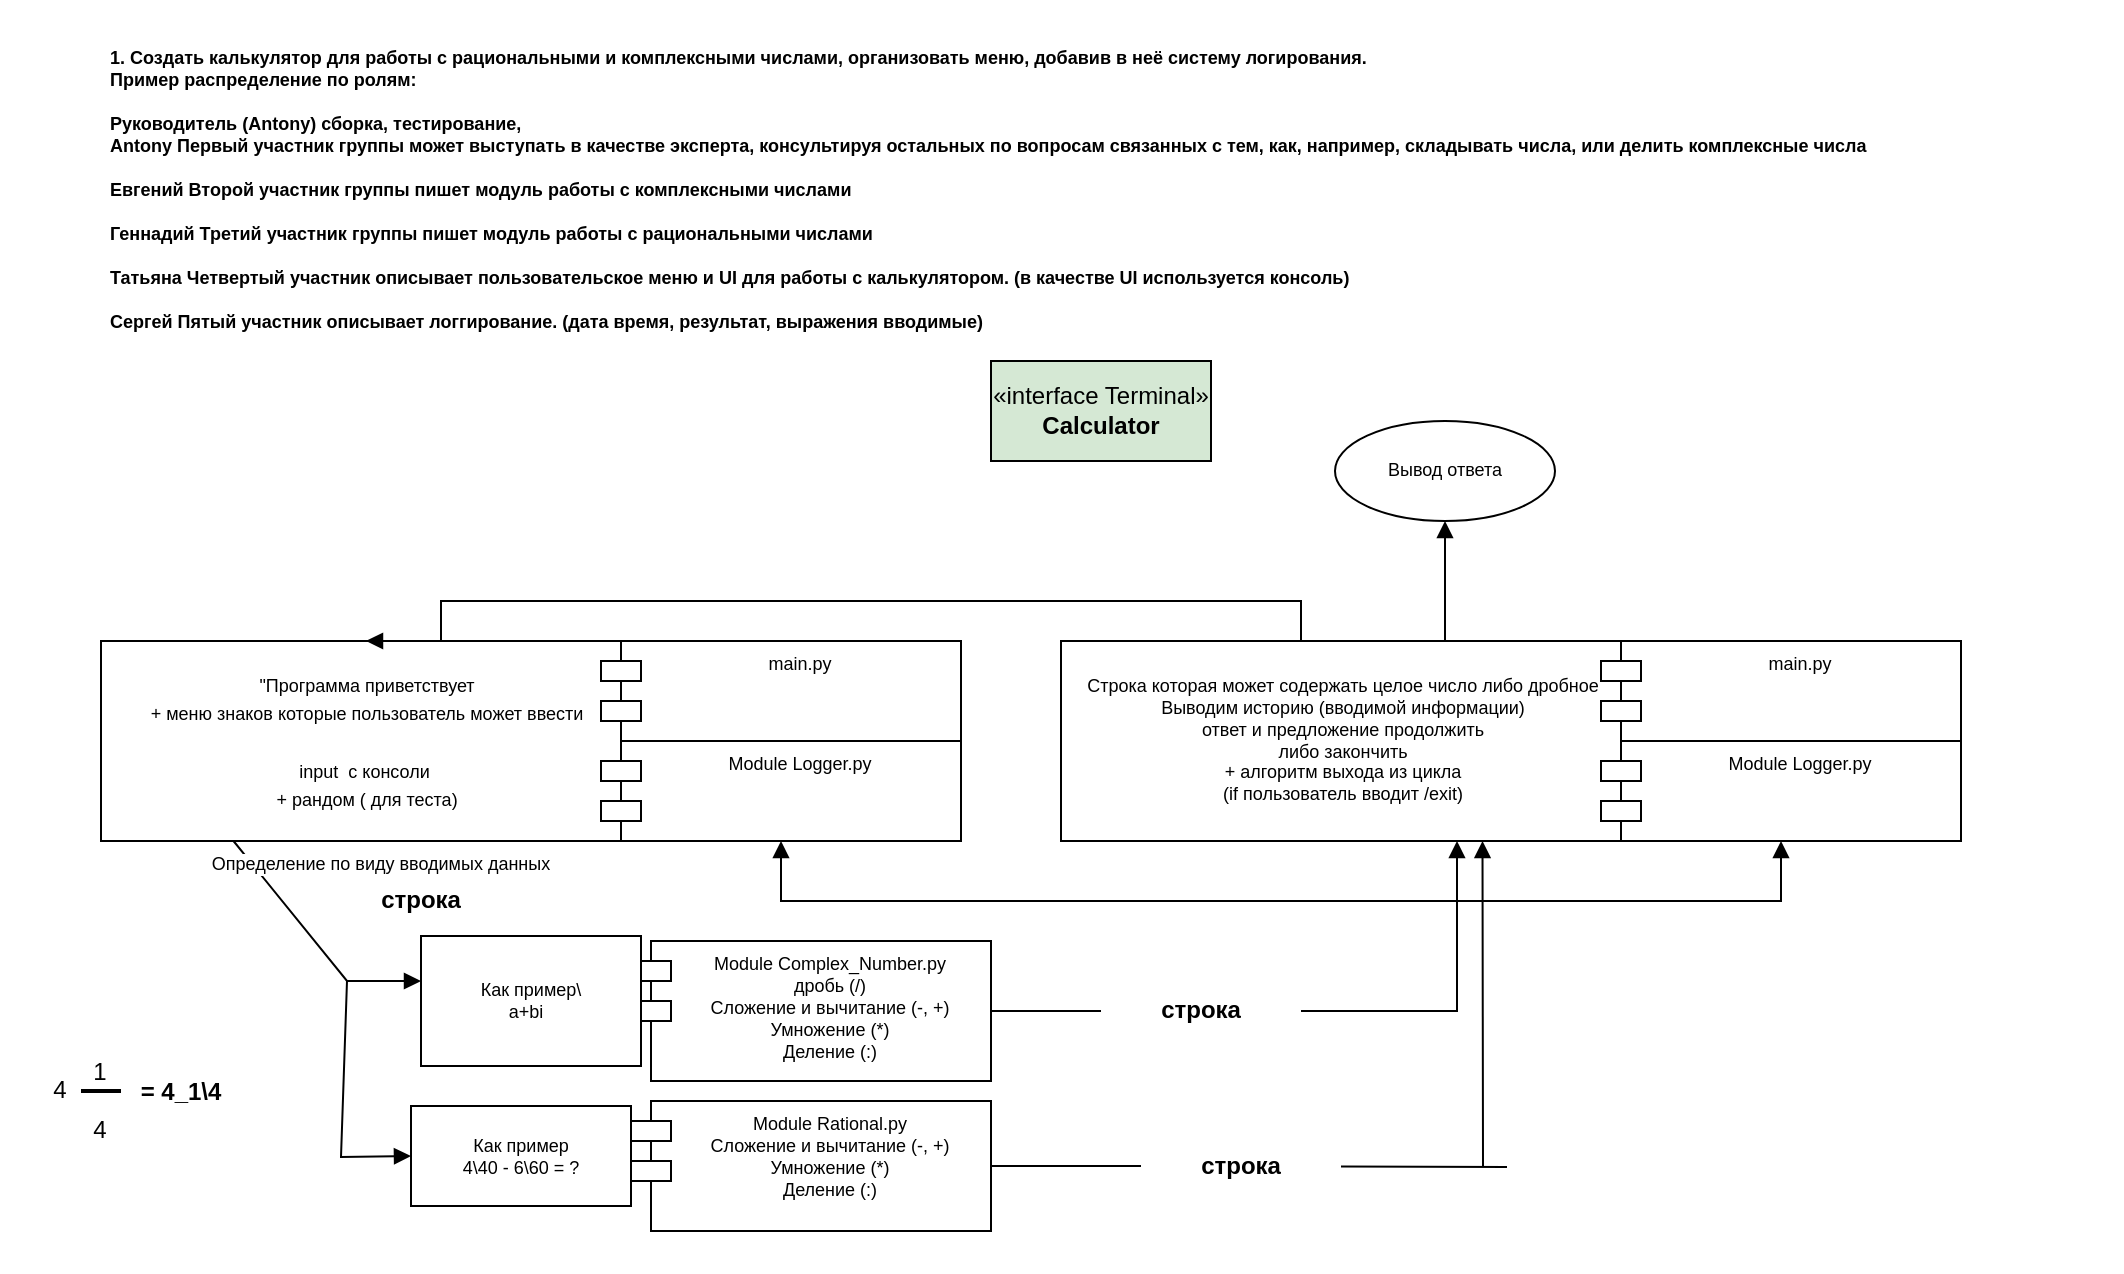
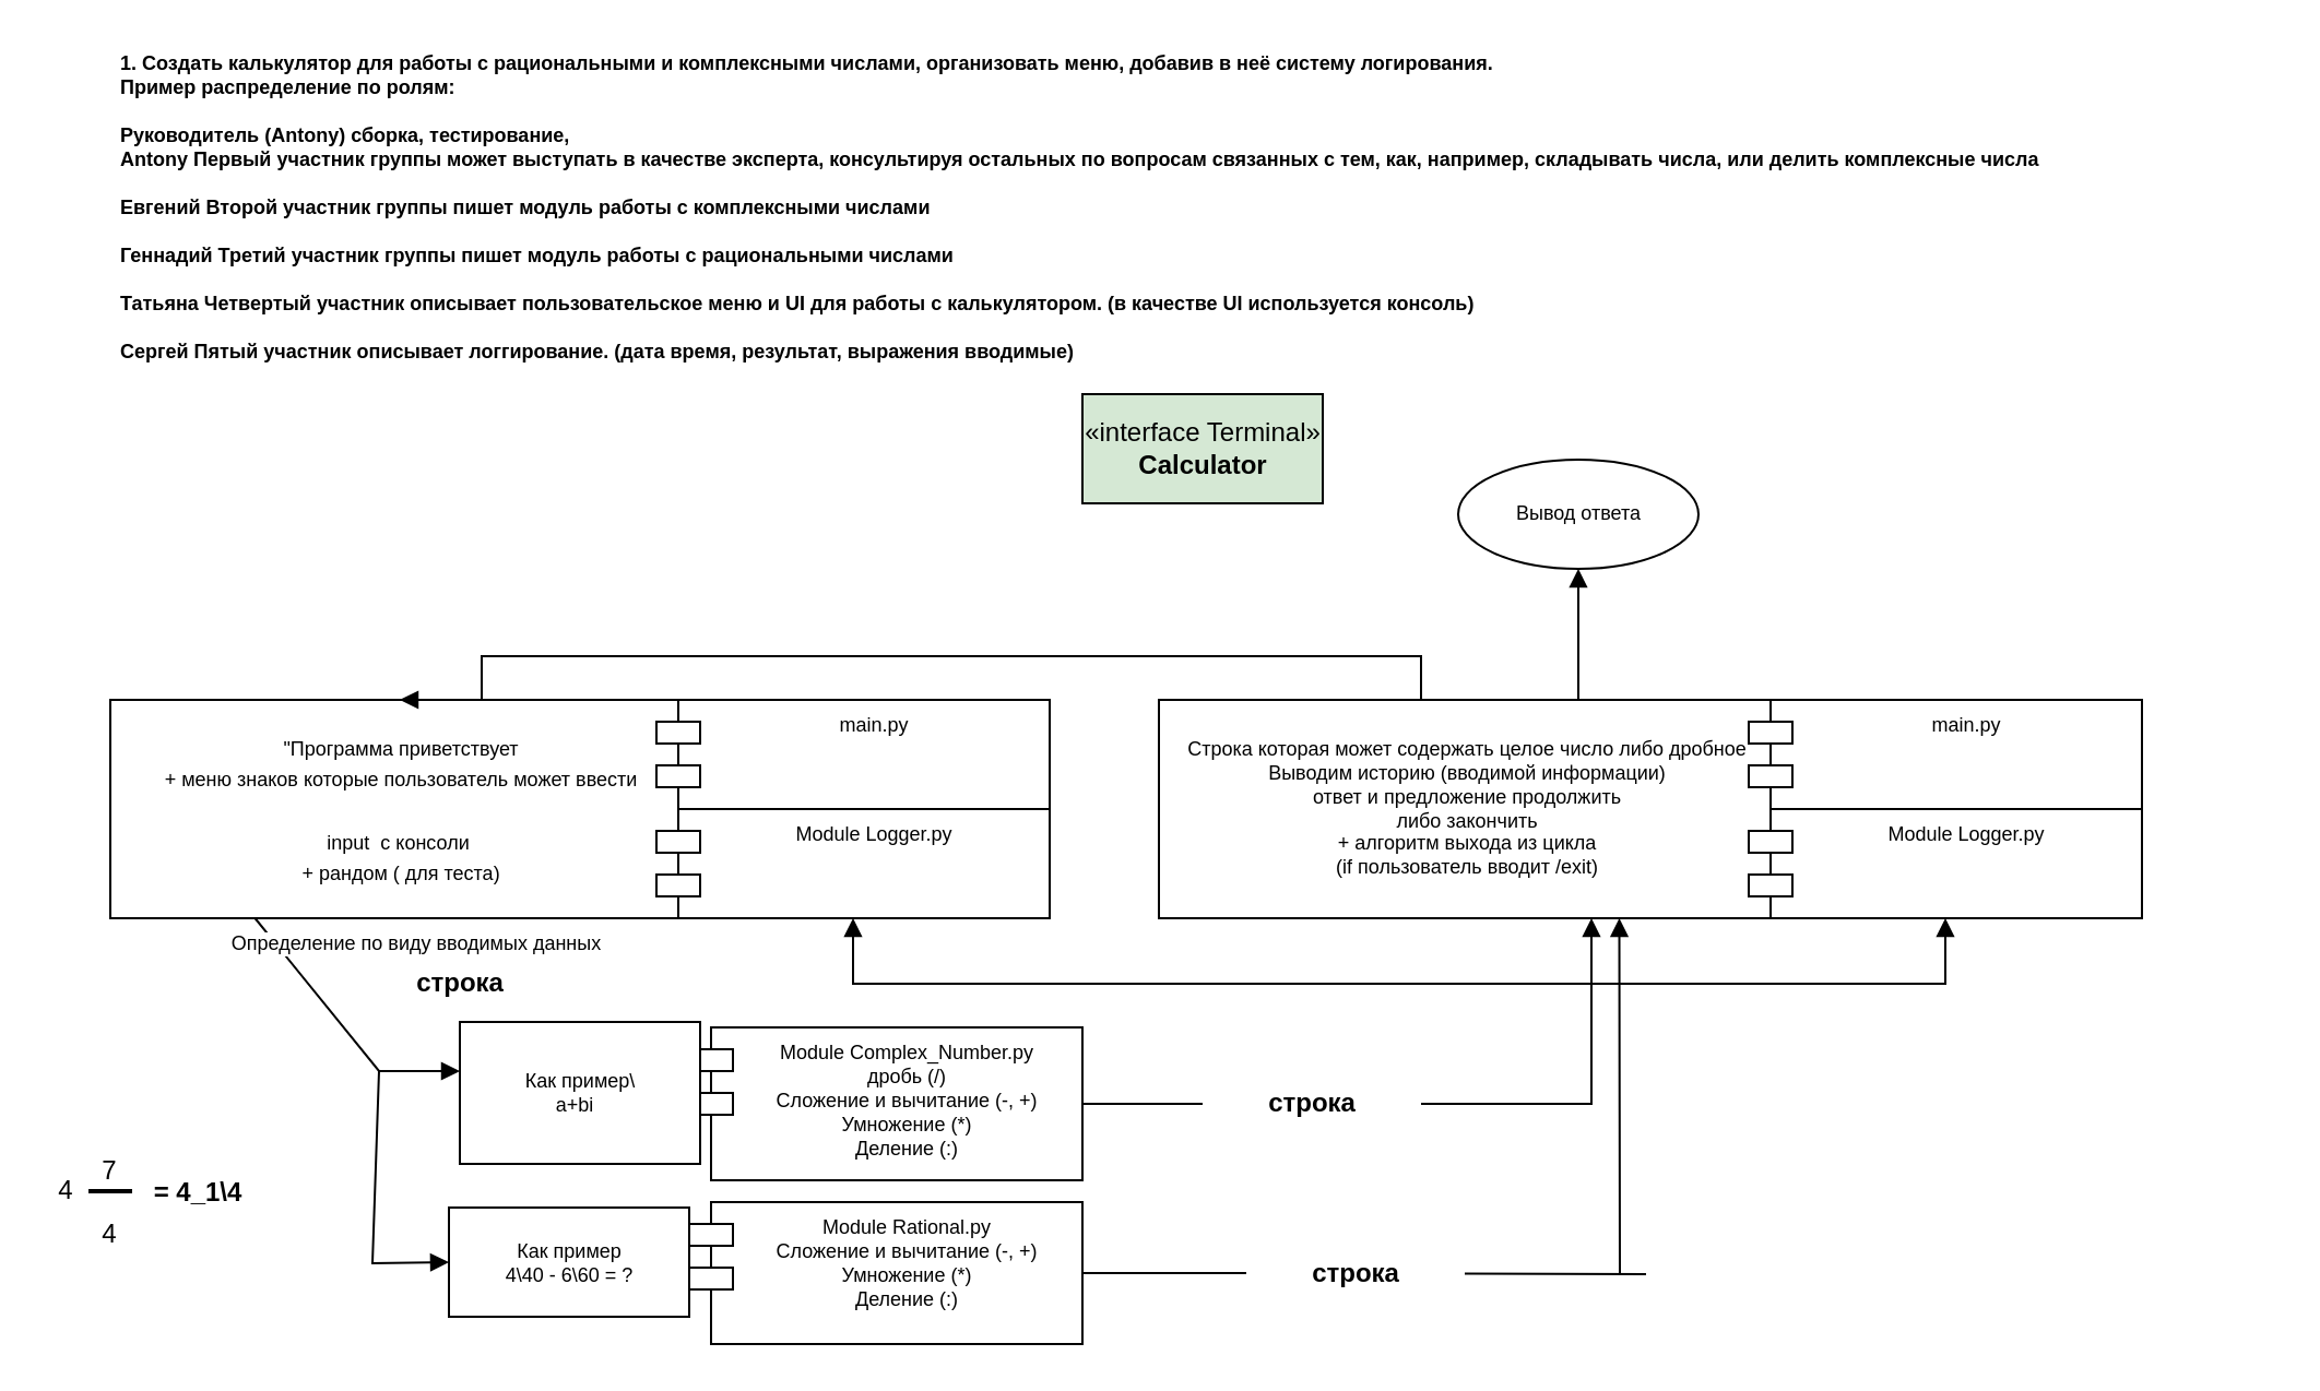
  <mxCell id="0" />
  <mxCell id="1" parent="0" />
  <mxCell id="2" value="«interface Terminal»&lt;br&gt;&lt;b&gt;Calculator&lt;/b&gt;" style="html=1;fillColor=#d5e8d4;" parent="1" vertex="1"><mxGeometry x="495" y="180" width="110" height="50" as="geometry" /></mxCell>
  <mxCell id="3" value="&lt;font style=&quot;font-size: 9px;&quot;&gt;&quot;Программа приветствует &lt;br&gt;+ меню знаков которые пользователь может ввести&lt;br&gt;&lt;br&gt;input&amp;nbsp; с консоли&amp;nbsp;&lt;br&gt;+ рандом ( для теста)&lt;/font&gt;" style="html=1;" parent="1" vertex="1"><mxGeometry x="50" y="320" width="265" height="100" as="geometry" /></mxCell>
  <mxCell id="4" value="1. Создать калькулятор для работы с рациональными и комплексными числами, организовать меню, добавив в неё систему логирования.&#10;Пример распределение по ролям: &#10;&#10;Руководитель (Antony) сборка, тестирование, &#10;Antony Первый участник группы может выступать в качестве эксперта, консультируя остальных по вопросам связанных с тем, как, например, складывать числа, или делить комплексные числа&#10;&#10;Евгений Второй участник группы пишет модуль работы с комплексными числами&#10;&#10;Геннадий Третий участник группы пишет модуль работы с рациональными числами&#10;&#10;Татьяна Четвертый участник описывает пользовательское меню и UI для работы с калькулятором. (в качестве UI используется консоль)&#10;&#10;Сергей Пятый участник описывает логгирование. (дата время, результат, выражения вводимые)" style="text;align=left;fontStyle=1;verticalAlign=middle;spacingLeft=3;spacingRight=3;strokeColor=none;rotatable=0;points=[[0,0.5],[1,0.5]];portConstraint=eastwest;fontSize=9;" parent="1" vertex="1"><mxGeometry x="50" y="20" width="990" height="149" as="geometry" /></mxCell>
  <mxCell id="5" value="Module Logger.py" style="shape=module;align=left;spacingLeft=20;align=center;verticalAlign=top;fontSize=9;" parent="1" vertex="1"><mxGeometry x="300" y="370" width="180" height="50" as="geometry" /></mxCell>
  <mxCell id="6" value="main.py" style="shape=module;align=left;spacingLeft=20;align=center;verticalAlign=top;fontSize=9;" parent="1" vertex="1"><mxGeometry x="300" y="320" width="180" height="50" as="geometry" /></mxCell>
  <mxCell id="7" value="Module Complex_Number.py &#10;дробь (/)&#10;Сложение и вычитание (-, +)&#10;Умножение (*)&#10;Деление (:)" style="shape=module;align=left;spacingLeft=20;align=center;verticalAlign=top;fontSize=9;" parent="1" vertex="1"><mxGeometry x="315" y="470" width="180" height="70" as="geometry" /></mxCell>
  <mxCell id="8" value="Module Rational.py&#10;Сложение и вычитание (-, +)&#10;Умножение (*)&#10;Деление (:)" style="shape=module;align=left;spacingLeft=20;align=center;verticalAlign=top;fontSize=9;" parent="1" vertex="1"><mxGeometry x="315" y="550" width="180" height="65" as="geometry" /></mxCell>
  <mxCell id="9" value="Как пример&lt;br&gt;4\40 - 6\60 = ?" style="html=1;fontSize=9;" parent="1" vertex="1"><mxGeometry x="205" y="552.5" width="110" height="50" as="geometry" /></mxCell>
  <mxCell id="10" value="Как пример\&lt;br&gt;a+bi&amp;nbsp;&amp;nbsp;" style="html=1;fontSize=9;" parent="1" vertex="1"><mxGeometry x="210" y="467.5" width="110" height="65" as="geometry" /></mxCell>
  <mxCell id="11" value="Определение по виду вводимых данных" style="html=1;verticalAlign=bottom;endArrow=block;rounded=0;fontSize=9;exitX=0.25;exitY=1;exitDx=0;exitDy=0;" parent="1" source="3" edge="1"><mxGeometry x="-0.025" y="45" width="80" relative="1" as="geometry"><mxPoint x="120" y="472.66" as="sourcePoint" /><mxPoint x="210" y="490" as="targetPoint" /><Array as="points"><mxPoint x="173" y="490" /></Array><mxPoint as="offset" /></mxGeometry></mxCell>
  <mxCell id="12" value="" style="html=1;verticalAlign=bottom;endArrow=block;rounded=0;fontSize=9;entryX=0;entryY=0.5;entryDx=0;entryDy=0;" parent="1" edge="1" target="9"><mxGeometry width="80" relative="1" as="geometry"><mxPoint x="173" y="490" as="sourcePoint" /><mxPoint x="213" y="548.66" as="targetPoint" /><Array as="points"><mxPoint x="170" y="578" /></Array></mxGeometry></mxCell>
  <mxCell id="13" value="" style="html=1;verticalAlign=bottom;endArrow=block;rounded=0;fontSize=9;entryX=0.75;entryY=1;entryDx=0;entryDy=0;startArrow=none;" parent="1" source="24" target="14" edge="1"><mxGeometry width="80" relative="1" as="geometry"><mxPoint x="495" y="534.66" as="sourcePoint" /><mxPoint x="728" y="430" as="targetPoint" /><Array as="points"><mxPoint x="753" y="583" /><mxPoint x="741" y="583" /></Array></mxGeometry></mxCell>
  <mxCell id="14" value="Строка которая может содержать целое число либо дробное&lt;br&gt;Выводим историю (вводимой информации)&lt;br&gt;ответ и предложение продолжить &lt;br&gt;либо закончить&lt;br&gt;+ алгоритм выхода из цикла &lt;br&gt;(if пользователь вводит /exit)" style="html=1;fontSize=9;" parent="1" vertex="1"><mxGeometry x="530" y="320" width="281" height="100" as="geometry" /></mxCell>
  <mxCell id="15" value="main.py" style="shape=module;align=left;spacingLeft=20;align=center;verticalAlign=top;fontSize=9;" parent="1" vertex="1"><mxGeometry x="800" y="320" width="180" height="50" as="geometry" /></mxCell>
  <mxCell id="16" value="Module Logger.py" style="shape=module;align=left;spacingLeft=20;align=center;verticalAlign=top;fontSize=9;" parent="1" vertex="1"><mxGeometry x="800" y="370" width="180" height="50" as="geometry" /></mxCell>
  <mxCell id="17" value="" style="html=1;verticalAlign=bottom;endArrow=block;rounded=0;fontSize=9;exitX=1;exitY=0.5;exitDx=0;exitDy=0;startArrow=none;" parent="1" source="22" edge="1"><mxGeometry width="80" relative="1" as="geometry"><mxPoint x="495" y="474.76" as="sourcePoint" /><mxPoint x="728" y="420" as="targetPoint" /><Array as="points"><mxPoint x="728" y="505" /></Array></mxGeometry></mxCell>
  <mxCell id="18" value="" style="endArrow=block;startArrow=block;endFill=1;startFill=1;html=1;rounded=0;fontSize=9;exitX=0.5;exitY=1;exitDx=0;exitDy=0;entryX=0.5;entryY=1;entryDx=0;entryDy=0;" parent="1" source="5" target="16" edge="1"><mxGeometry width="160" relative="1" as="geometry"><mxPoint x="380" y="450" as="sourcePoint" /><mxPoint x="920" y="450" as="targetPoint" /><Array as="points"><mxPoint x="390" y="450" /><mxPoint x="890" y="450" /></Array></mxGeometry></mxCell>
  <mxCell id="19" value="" style="endArrow=block;endFill=1;html=1;edgeStyle=orthogonalEdgeStyle;align=left;verticalAlign=top;rounded=0;fontSize=9;entryX=0.5;entryY=0;entryDx=0;entryDy=0;" parent="1" target="3" edge="1"><mxGeometry x="-1" relative="1" as="geometry"><mxPoint x="720" y="320" as="sourcePoint" /><mxPoint x="660" y="330" as="targetPoint" /><Array as="points"><mxPoint x="650" y="320" /><mxPoint x="650" y="300" /><mxPoint x="220" y="300" /></Array></mxGeometry></mxCell>
  <mxCell id="20" value="Вывод ответа" style="ellipse;html=1;fontSize=9;" parent="1" vertex="1"><mxGeometry x="667" y="210" width="110" height="50" as="geometry" /></mxCell>
  <mxCell id="21" value="" style="endArrow=block;endFill=1;html=1;edgeStyle=orthogonalEdgeStyle;align=left;verticalAlign=top;rounded=0;fontSize=9;entryX=0.5;entryY=1;entryDx=0;entryDy=0;" parent="1" target="20" edge="1"><mxGeometry x="-1" relative="1" as="geometry"><mxPoint x="722" y="320" as="sourcePoint" /><mxPoint x="860" y="290" as="targetPoint" /><Array as="points"><mxPoint x="722" y="280" /><mxPoint x="722" y="280" /></Array></mxGeometry></mxCell>
  <mxCell id="22" value="строка" style="text;strokeColor=none;fillColor=none;html=1;fontSize=12;fontStyle=1;verticalAlign=middle;align=center;" parent="1" vertex="1"><mxGeometry x="550" y="495" width="100" height="20" as="geometry" /></mxCell>
  <mxCell id="23" value="" style="html=1;verticalAlign=bottom;endArrow=none;rounded=0;fontSize=9;exitX=1;exitY=0.5;exitDx=0;exitDy=0;" parent="1" source="7" target="22" edge="1"><mxGeometry width="80" relative="1" as="geometry"><mxPoint x="495" y="498" as="sourcePoint" /><mxPoint x="728" y="420" as="targetPoint" /><Array as="points" /></mxGeometry></mxCell>
  <mxCell id="24" value="строка" style="text;strokeColor=none;fillColor=none;html=1;fontSize=12;fontStyle=1;verticalAlign=middle;align=center;" parent="1" vertex="1"><mxGeometry x="570" y="572.5" width="100" height="20" as="geometry" /></mxCell>
  <mxCell id="25" value="" style="html=1;verticalAlign=bottom;endArrow=none;rounded=0;fontSize=9;entryX=0;entryY=0.5;entryDx=0;entryDy=0;" parent="1" source="8" target="24" edge="1"><mxGeometry width="80" relative="1" as="geometry"><mxPoint x="495" y="582.629" as="sourcePoint" /><mxPoint x="740.75" y="420" as="targetPoint" /><Array as="points" /></mxGeometry></mxCell>
  <mxCell id="26" value="строка" style="text;strokeColor=none;fillColor=none;html=1;fontSize=12;fontStyle=1;verticalAlign=middle;align=center;" parent="1" vertex="1"><mxGeometry x="160" y="440" width="100" height="20" as="geometry" /></mxCell>
  <mxCell id="27" value="4" style="text;html=1;strokeColor=none;fillColor=none;align=center;verticalAlign=middle;whiteSpace=wrap;rounded=0;fontSize=12;" parent="1" vertex="1"><mxGeometry x="20" y="532.5" width="20" height="25" as="geometry" /></mxCell>
  <mxCell id="28" value="" style="line;strokeWidth=2;html=1;fontSize=12;" parent="1" vertex="1"><mxGeometry x="40" y="540" width="20" height="10" as="geometry" /></mxCell>
- <mxCell id="29" value="1" style="text;html=1;strokeColor=none;fillColor=none;align=center;verticalAlign=middle;whiteSpace=wrap;rounded=0;fontSize=12;" parent="1" vertex="1"><mxGeometry x="40" y="523" width="20" height="25" as="geometry" /></mxCell>
+ <mxCell id="29" value="7" style="text;html=1;strokeColor=none;fillColor=none;align=center;verticalAlign=middle;whiteSpace=wrap;rounded=0;fontSize=12;" parent="1" vertex="1"><mxGeometry x="40" y="523" width="20" height="25" as="geometry" /></mxCell>
  <mxCell id="30" value="4" style="text;html=1;strokeColor=none;fillColor=none;align=center;verticalAlign=middle;whiteSpace=wrap;rounded=0;fontSize=12;" parent="1" vertex="1"><mxGeometry x="40" y="552.5" width="20" height="25" as="geometry" /></mxCell>
  <mxCell id="31" value="&lt;font style=&quot;font-size: 12px;&quot;&gt;= 4_1\4&lt;/font&gt;" style="text;strokeColor=none;fillColor=none;html=1;fontSize=24;fontStyle=1;verticalAlign=middle;align=center;" parent="1" vertex="1"><mxGeometry x="40" y="520" width="100" height="43" as="geometry" /></mxCell>
